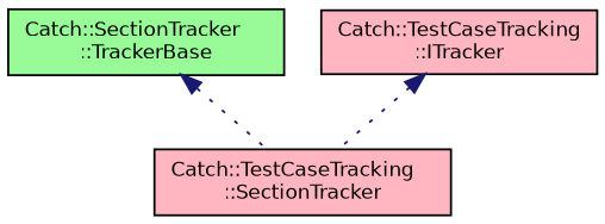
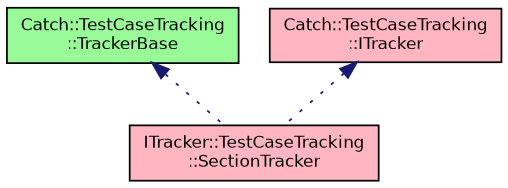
  digraph {
    node [color=black fillcolor=lightpink fontname=Helvetica fontsize=10 shape=record style=filled]
    edge [color=midnightblue dir=back fontname=Helvetica fontsize=10 labelfontname=Helvetica labelfontsize=10 style=dotted]
-   n1 [fillcolor=palegreen fontcolor=black height=0.2 label="Catch::SectionTracker\l::TrackerBase" width=0.4]
-   n2 [height=0.2 label="Catch::TestCaseTracking\l::SectionTracker" width=0.4]
+   n1 [fillcolor=palegreen fontcolor=black height=0.2 label="Catch::TestCaseTracking\l::TrackerBase" width=0.4]
+   n2 [height=0.2 label="ITracker::TestCaseTracking\l::SectionTracker" width=0.4]
    n3 [height=0.2 label="Catch::TestCaseTracking\l::ITracker" width=0.4]
    n1 -> n2
    n3 -> n2
  }
